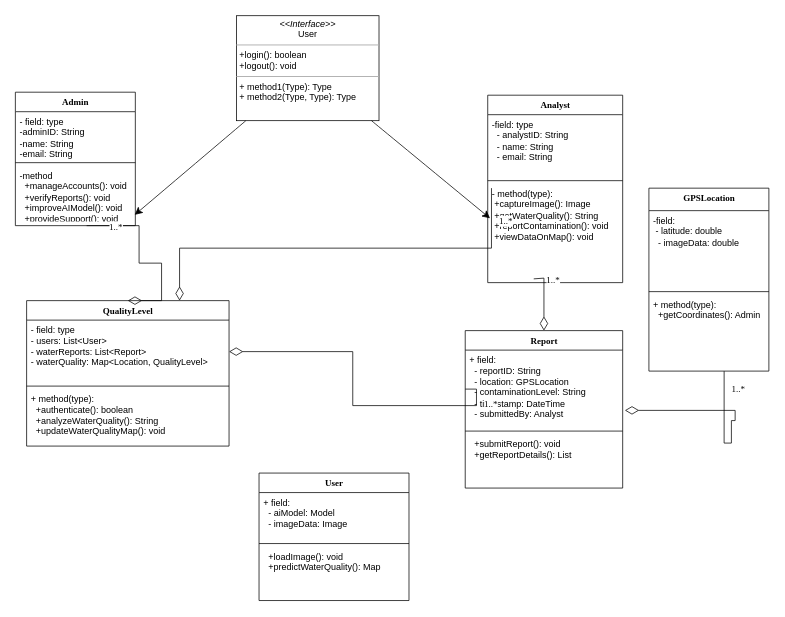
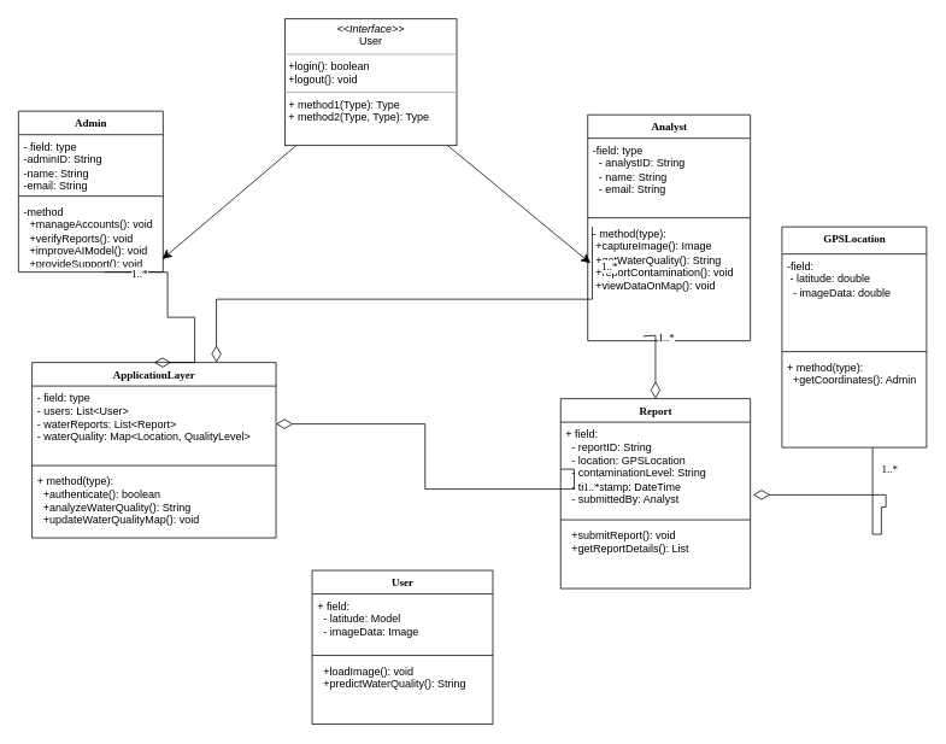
  <mxCell id="0" />
  <mxCell id="1" parent="0" />
- <mxCell id="2" value="QualityLevel" style="swimlane;html=1;fontStyle=1;align=center;verticalAlign=top;childLayout=stackLayout;horizontal=1;startSize=26;horizontalStack=0;resizeParent=1;resizeLast=0;collapsible=1;marginBottom=0;swimlaneFillColor=#ffffff;rounded=0;shadow=0;comic=0;labelBackgroundColor=none;strokeWidth=1;fillColor=none;fontFamily=Verdana;fontSize=12" parent="1" vertex="1"><mxGeometry x="35" y="400" width="270" height="194" as="geometry" /></mxCell>
+ <mxCell id="2" value="ApplicationLayer" style="swimlane;html=1;fontStyle=1;align=center;verticalAlign=top;childLayout=stackLayout;horizontal=1;startSize=26;horizontalStack=0;resizeParent=1;resizeLast=0;collapsible=1;marginBottom=0;swimlaneFillColor=#ffffff;rounded=0;shadow=0;comic=0;labelBackgroundColor=none;strokeWidth=1;fillColor=none;fontFamily=Verdana;fontSize=12" parent="1" vertex="1"><mxGeometry x="35" y="400" width="270" height="194" as="geometry" /></mxCell>
  <mxCell id="3" value="- field: type&lt;div&gt;&lt;div&gt;- users: List&amp;lt;User&amp;gt;&amp;nbsp;&amp;nbsp;&lt;/div&gt;&lt;div&gt;- waterReports: List&amp;lt;Report&amp;gt;&amp;nbsp;&amp;nbsp;&lt;/div&gt;&lt;div&gt;- waterQuality: Map&amp;lt;Location, QualityLevel&amp;gt;&amp;nbsp;&amp;nbsp;&lt;/div&gt;&lt;/div&gt;&lt;div&gt;&lt;br&gt;&lt;/div&gt;" style="text;html=1;strokeColor=none;fillColor=none;align=left;verticalAlign=top;spacingLeft=4;spacingRight=4;whiteSpace=wrap;overflow=hidden;rotatable=0;points=[[0,0.5],[1,0.5]];portConstraint=eastwest;" parent="2" vertex="1"><mxGeometry y="26" width="270" height="84" as="geometry" /></mxCell>
  <mxCell id="4" value="" style="line;html=1;strokeWidth=1;fillColor=none;align=left;verticalAlign=middle;spacingTop=-1;spacingLeft=3;spacingRight=3;rotatable=0;labelPosition=right;points=[];portConstraint=eastwest;" parent="2" vertex="1"><mxGeometry y="110" width="270" height="8" as="geometry" /></mxCell>
  <mxCell id="5" value="+ method(type):&amp;nbsp;&lt;div&gt;&lt;div&gt;&amp;nbsp; +authenticate(): boolean&amp;nbsp;&amp;nbsp;&lt;/div&gt;&lt;div&gt;&amp;nbsp; +analyzeWaterQuality(): String&amp;nbsp;&amp;nbsp;&lt;/div&gt;&lt;div&gt;&amp;nbsp; +updateWaterQualityMap(): void&amp;nbsp;&amp;nbsp;&lt;/div&gt;&lt;/div&gt;" style="text;html=1;strokeColor=none;fillColor=none;align=left;verticalAlign=top;spacingLeft=4;spacingRight=4;whiteSpace=wrap;overflow=hidden;rotatable=0;points=[[0,0.5],[1,0.5]];portConstraint=eastwest;" parent="2" vertex="1"><mxGeometry y="118" width="270" height="72" as="geometry" /></mxCell>
  <mxCell id="6" value="Admin" style="swimlane;html=1;fontStyle=1;align=center;verticalAlign=top;childLayout=stackLayout;horizontal=1;startSize=26;horizontalStack=0;resizeParent=1;resizeLast=0;collapsible=1;marginBottom=0;swimlaneFillColor=#ffffff;rounded=0;shadow=0;comic=0;labelBackgroundColor=none;strokeWidth=1;fillColor=none;fontFamily=Verdana;fontSize=12" parent="1" vertex="1"><mxGeometry x="20" y="122" width="160" height="178" as="geometry" /></mxCell>
  <mxCell id="7" value="- field: type&lt;div&gt;-adminID: String&lt;/div&gt;&lt;div&gt;&lt;div&gt;-name: String&amp;nbsp;&amp;nbsp;&lt;/div&gt;&lt;div&gt;-email: String&lt;/div&gt;&lt;/div&gt;" style="text;html=1;strokeColor=none;fillColor=none;align=left;verticalAlign=top;spacingLeft=4;spacingRight=4;whiteSpace=wrap;overflow=hidden;rotatable=0;points=[[0,0.5],[1,0.5]];portConstraint=eastwest;" parent="6" vertex="1"><mxGeometry y="26" width="160" height="64" as="geometry" /></mxCell>
  <mxCell id="8" value="" style="line;html=1;strokeWidth=1;fillColor=none;align=left;verticalAlign=middle;spacingTop=-1;spacingLeft=3;spacingRight=3;rotatable=0;labelPosition=right;points=[];portConstraint=eastwest;" parent="6" vertex="1"><mxGeometry y="90" width="160" height="8" as="geometry" /></mxCell>
  <mxCell id="9" value="&lt;div&gt;-method&lt;/div&gt;&lt;div&gt;&amp;nbsp; +manageAccounts(): void&amp;nbsp;&amp;nbsp;&lt;/div&gt;&lt;div&gt;&amp;nbsp; +verifyReports(): void&amp;nbsp;&amp;nbsp;&lt;/div&gt;&lt;div&gt;&amp;nbsp; +improveAIModel(): void&amp;nbsp;&amp;nbsp;&lt;/div&gt;&lt;div&gt;&amp;nbsp; +provideSupport(): void&amp;nbsp;&amp;nbsp;&lt;/div&gt;" style="text;html=1;strokeColor=none;fillColor=none;align=left;verticalAlign=top;spacingLeft=4;spacingRight=4;whiteSpace=wrap;overflow=hidden;rotatable=0;points=[[0,0.5],[1,0.5]];portConstraint=eastwest;" parent="6" vertex="1"><mxGeometry y="98" width="160" height="72" as="geometry" /></mxCell>
  <mxCell id="10" value="Analyst" style="swimlane;html=1;fontStyle=1;align=center;verticalAlign=top;childLayout=stackLayout;horizontal=1;startSize=26;horizontalStack=0;resizeParent=1;resizeLast=0;collapsible=1;marginBottom=0;swimlaneFillColor=#ffffff;rounded=0;shadow=0;comic=0;labelBackgroundColor=none;strokeWidth=1;fillColor=none;fontFamily=Verdana;fontSize=12" parent="1" vertex="1"><mxGeometry x="650" y="126" width="180" height="250" as="geometry" /></mxCell>
  <mxCell id="11" value="-field: type&lt;div&gt;&lt;div&gt;&amp;nbsp; - analystID: String&amp;nbsp;&amp;nbsp;&lt;/div&gt;&lt;div&gt;&amp;nbsp; - name: String&amp;nbsp;&amp;nbsp;&lt;/div&gt;&lt;div&gt;&amp;nbsp; - email: String&lt;/div&gt;&lt;/div&gt;" style="text;html=1;strokeColor=none;fillColor=none;align=left;verticalAlign=top;spacingLeft=4;spacingRight=4;whiteSpace=wrap;overflow=hidden;rotatable=0;points=[[0,0.5],[1,0.5]];portConstraint=eastwest;" parent="10" vertex="1"><mxGeometry y="26" width="180" height="84" as="geometry" /></mxCell>
  <mxCell id="12" value="" style="line;html=1;strokeWidth=1;fillColor=none;align=left;verticalAlign=middle;spacingTop=-1;spacingLeft=3;spacingRight=3;rotatable=0;labelPosition=right;points=[];portConstraint=eastwest;" parent="10" vertex="1"><mxGeometry y="110" width="180" height="8" as="geometry" /></mxCell>
  <mxCell id="13" value="- method(type):&amp;nbsp;&lt;div&gt;&lt;div&gt;&amp;nbsp;+captureImage(): Image&amp;nbsp;&amp;nbsp;&lt;/div&gt;&lt;div&gt;&amp;nbsp;+getWaterQuality(): String&amp;nbsp;&amp;nbsp;&lt;/div&gt;&lt;div&gt;&amp;nbsp;+reportContamination(): void&amp;nbsp;&amp;nbsp;&lt;/div&gt;&lt;div&gt;&amp;nbsp;+viewDataOnMap(): void&amp;nbsp;&lt;/div&gt;&lt;/div&gt;" style="text;html=1;strokeColor=none;fillColor=none;align=left;verticalAlign=top;spacingLeft=4;spacingRight=4;whiteSpace=wrap;overflow=hidden;rotatable=0;points=[[0,0.5],[1,0.5]];portConstraint=eastwest;" parent="10" vertex="1"><mxGeometry y="118" width="180" height="132" as="geometry" /></mxCell>
  <mxCell id="14" style="edgeStyle=orthogonalEdgeStyle;rounded=0;html=1;labelBackgroundColor=none;startArrow=none;startFill=0;startSize=8;endArrow=diamondThin;endFill=0;endSize=16;fontFamily=Verdana;fontSize=12;exitX=0.341;exitY=0.962;exitDx=0;exitDy=0;exitPerimeter=0;" parent="1" source="13" target="16" edge="1"><mxGeometry relative="1" as="geometry"><Array as="points"><mxPoint x="725" y="370" /></Array></mxGeometry></mxCell>
  <mxCell id="15" value="1..*" style="text;html=1;resizable=0;points=[];align=center;verticalAlign=middle;labelBackgroundColor=#ffffff;fontSize=12;fontFamily=Verdana" parent="14" vertex="1" connectable="0"><mxGeometry x="-0.847" y="-1" relative="1" as="geometry"><mxPoint x="19" y="1" as="offset" /></mxGeometry></mxCell>
  <mxCell id="16" value="Report" style="swimlane;html=1;fontStyle=1;align=center;verticalAlign=top;childLayout=stackLayout;horizontal=1;startSize=26;horizontalStack=0;resizeParent=1;resizeLast=0;collapsible=1;marginBottom=0;swimlaneFillColor=#ffffff;rounded=0;shadow=0;comic=0;labelBackgroundColor=none;strokeWidth=1;fillColor=none;fontFamily=Verdana;fontSize=12" parent="1" vertex="1"><mxGeometry x="620" y="440" width="210" height="210" as="geometry" /></mxCell>
  <mxCell id="17" value="+ field:&amp;nbsp;&lt;div&gt;&lt;div&gt;&amp;nbsp; - reportID: String&amp;nbsp;&amp;nbsp;&lt;/div&gt;&lt;div&gt;&amp;nbsp; - location: GPSLocation&amp;nbsp;&amp;nbsp;&lt;/div&gt;&lt;div&gt;&amp;nbsp; - contaminationLevel: String&amp;nbsp;&amp;nbsp;&lt;/div&gt;&lt;div&gt;&amp;nbsp; - timestamp: DateTime&amp;nbsp;&amp;nbsp;&lt;/div&gt;&lt;div&gt;&amp;nbsp; - submittedBy: Analyst&amp;nbsp;&lt;/div&gt;&lt;/div&gt;" style="text;html=1;strokeColor=none;fillColor=none;align=left;verticalAlign=top;spacingLeft=4;spacingRight=4;whiteSpace=wrap;overflow=hidden;rotatable=0;points=[[0,0.5],[1,0.5]];portConstraint=eastwest;" parent="16" vertex="1"><mxGeometry y="26" width="210" height="104" as="geometry" /></mxCell>
  <mxCell id="18" value="" style="line;html=1;strokeWidth=1;fillColor=none;align=left;verticalAlign=middle;spacingTop=-1;spacingLeft=3;spacingRight=3;rotatable=0;labelPosition=right;points=[];portConstraint=eastwest;" parent="16" vertex="1"><mxGeometry y="130" width="210" height="8" as="geometry" /></mxCell>
  <mxCell id="19" value="&lt;div&gt;&amp;nbsp; +submitReport(): void&amp;nbsp;&amp;nbsp;&lt;/div&gt;&lt;div&gt;&amp;nbsp; +getReportDetails(): List&amp;nbsp;&lt;/div&gt;" style="text;html=1;strokeColor=none;fillColor=none;align=left;verticalAlign=top;spacingLeft=4;spacingRight=4;whiteSpace=wrap;overflow=hidden;rotatable=0;points=[[0,0.5],[1,0.5]];portConstraint=eastwest;" parent="16" vertex="1"><mxGeometry y="138" width="210" height="72" as="geometry" /></mxCell>
  <mxCell id="20" value="GPSLocation" style="swimlane;html=1;fontStyle=1;align=center;verticalAlign=top;childLayout=stackLayout;horizontal=1;startSize=30;horizontalStack=0;resizeParent=1;resizeLast=0;collapsible=1;marginBottom=0;swimlaneFillColor=#ffffff;rounded=0;shadow=0;comic=0;labelBackgroundColor=none;strokeWidth=1;fillColor=none;fontFamily=Verdana;fontSize=12" parent="1" vertex="1"><mxGeometry x="865" y="250" width="160" height="244" as="geometry" /></mxCell>
  <mxCell id="21" value="-field:&amp;nbsp;&lt;div&gt;&lt;div&gt;&amp;nbsp;- latitude: double&amp;nbsp;&amp;nbsp;&lt;/div&gt;&lt;div&gt;&amp;nbsp; - imageData: double&amp;nbsp;&amp;nbsp;&lt;/div&gt;&lt;/div&gt;" style="text;html=1;strokeColor=none;fillColor=none;align=left;verticalAlign=top;spacingLeft=4;spacingRight=4;whiteSpace=wrap;overflow=hidden;rotatable=0;points=[[0,0.5],[1,0.5]];portConstraint=eastwest;" parent="20" vertex="1"><mxGeometry y="30" width="160" height="104" as="geometry" /></mxCell>
  <mxCell id="22" value="" style="line;html=1;strokeWidth=1;fillColor=none;align=left;verticalAlign=middle;spacingTop=-1;spacingLeft=3;spacingRight=3;rotatable=0;labelPosition=right;points=[];portConstraint=eastwest;" parent="20" vertex="1"><mxGeometry y="134" width="160" height="8" as="geometry" /></mxCell>
  <mxCell id="23" value="+ method(type):&lt;div&gt;&amp;nbsp; +getCoordinates(): Admin&amp;nbsp;&lt;/div&gt;" style="text;html=1;strokeColor=none;fillColor=none;align=left;verticalAlign=top;spacingLeft=4;spacingRight=4;whiteSpace=wrap;overflow=hidden;rotatable=0;points=[[0,0.5],[1,0.5]];portConstraint=eastwest;" parent="20" vertex="1"><mxGeometry y="142" width="160" height="102" as="geometry" /></mxCell>
  <mxCell id="24" value="User" style="swimlane;html=1;fontStyle=1;align=center;verticalAlign=top;childLayout=stackLayout;horizontal=1;startSize=26;horizontalStack=0;resizeParent=1;resizeLast=0;collapsible=1;marginBottom=0;swimlaneFillColor=#ffffff;rounded=0;shadow=0;comic=0;labelBackgroundColor=none;strokeWidth=1;fillColor=none;fontFamily=Verdana;fontSize=12" parent="1" vertex="1"><mxGeometry x="345" y="630" width="200" height="170" as="geometry" /></mxCell>
- <mxCell id="25" value="+ field:&amp;nbsp;&lt;div&gt;&lt;div&gt;&amp;nbsp; - aiModel: Model&amp;nbsp;&amp;nbsp;&lt;/div&gt;&lt;div&gt;&amp;nbsp; - imageData: Image&amp;nbsp;&lt;/div&gt;&lt;/div&gt;" style="text;html=1;strokeColor=none;fillColor=none;align=left;verticalAlign=top;spacingLeft=4;spacingRight=4;whiteSpace=wrap;overflow=hidden;rotatable=0;points=[[0,0.5],[1,0.5]];portConstraint=eastwest;" parent="24" vertex="1"><mxGeometry y="26" width="200" height="64" as="geometry" /></mxCell>
+ <mxCell id="25" value="+ field:&amp;nbsp;&lt;div&gt;&lt;div&gt;&amp;nbsp; - latitude: Model&amp;nbsp;&amp;nbsp;&lt;/div&gt;&lt;div&gt;&amp;nbsp; - imageData: Image&amp;nbsp;&lt;/div&gt;&lt;/div&gt;" style="text;html=1;strokeColor=none;fillColor=none;align=left;verticalAlign=top;spacingLeft=4;spacingRight=4;whiteSpace=wrap;overflow=hidden;rotatable=0;points=[[0,0.5],[1,0.5]];portConstraint=eastwest;" parent="24" vertex="1"><mxGeometry y="26" width="200" height="64" as="geometry" /></mxCell>
  <mxCell id="26" value="" style="line;html=1;strokeWidth=1;fillColor=none;align=left;verticalAlign=middle;spacingTop=-1;spacingLeft=3;spacingRight=3;rotatable=0;labelPosition=right;points=[];portConstraint=eastwest;" parent="24" vertex="1"><mxGeometry y="90" width="200" height="8" as="geometry" /></mxCell>
- <mxCell id="27" value="&lt;div&gt;&amp;nbsp; +loadImage(): void&amp;nbsp;&amp;nbsp;&lt;/div&gt;&lt;div&gt;&amp;nbsp; +predictWaterQuality(): Map&amp;nbsp;&amp;nbsp;&lt;/div&gt;" style="text;html=1;strokeColor=none;fillColor=none;align=left;verticalAlign=top;spacingLeft=4;spacingRight=4;whiteSpace=wrap;overflow=hidden;rotatable=0;points=[[0,0.5],[1,0.5]];portConstraint=eastwest;" parent="24" vertex="1"><mxGeometry y="98" width="200" height="66" as="geometry" /></mxCell>
+ <mxCell id="27" value="&lt;div&gt;&amp;nbsp; +loadImage(): void&amp;nbsp;&amp;nbsp;&lt;/div&gt;&lt;div&gt;&amp;nbsp; +predictWaterQuality(): String&amp;nbsp;&amp;nbsp;&lt;/div&gt;" style="text;html=1;strokeColor=none;fillColor=none;align=left;verticalAlign=top;spacingLeft=4;spacingRight=4;whiteSpace=wrap;overflow=hidden;rotatable=0;points=[[0,0.5],[1,0.5]];portConstraint=eastwest;" parent="24" vertex="1"><mxGeometry y="98" width="200" height="66" as="geometry" /></mxCell>
  <mxCell id="28" value="&lt;p style=&quot;margin:0px;margin-top:4px;text-align:center;&quot;&gt;&lt;i&gt;&amp;lt;&amp;lt;Interface&amp;gt;&amp;gt;&lt;/i&gt;&lt;br&gt;User&lt;/p&gt;&lt;hr size=&quot;1&quot;&gt;&lt;p style=&quot;margin:0px;margin-left:4px;&quot;&gt;+login(): boolean&amp;nbsp;&amp;nbsp;&lt;/p&gt;&lt;p style=&quot;margin:0px;margin-left:4px;&quot;&gt;+logout(): void&amp;nbsp;&amp;nbsp;&lt;/p&gt;&lt;hr size=&quot;1&quot;&gt;&lt;p style=&quot;margin:0px;margin-left:4px;&quot;&gt;+ method1(Type): Type&lt;br&gt;+ method2(Type, Type): Type&lt;/p&gt;" style="verticalAlign=top;align=left;overflow=fill;fontSize=12;fontFamily=Helvetica;html=1;rounded=0;shadow=0;comic=0;labelBackgroundColor=none;strokeWidth=1" parent="1" vertex="1"><mxGeometry x="315" y="20" width="190" height="140" as="geometry" /></mxCell>
  <mxCell id="29" style="edgeStyle=none;curved=1;rounded=0;orthogonalLoop=1;jettySize=auto;html=1;entryX=0.995;entryY=0.911;entryDx=0;entryDy=0;entryPerimeter=0;fontSize=12;startSize=8;endSize=8;" parent="1" source="28" target="9" edge="1"><mxGeometry relative="1" as="geometry" /></mxCell>
  <mxCell id="30" style="edgeStyle=none;curved=1;rounded=0;orthogonalLoop=1;jettySize=auto;html=1;entryX=0.017;entryY=0.35;entryDx=0;entryDy=0;entryPerimeter=0;fontSize=12;startSize=8;endSize=8;" parent="1" source="28" target="13" edge="1"><mxGeometry relative="1" as="geometry" /></mxCell>
  <mxCell id="31" style="edgeStyle=orthogonalEdgeStyle;rounded=0;html=1;labelBackgroundColor=none;startArrow=none;startFill=0;startSize=8;endArrow=diamondThin;endFill=0;endSize=16;fontFamily=Verdana;fontSize=12;exitX=0;exitY=0.5;exitDx=0;exitDy=0;entryX=1;entryY=0.5;entryDx=0;entryDy=0;" parent="1" source="17" target="3" edge="1"><mxGeometry relative="1" as="geometry"><mxPoint x="325" y="529" as="sourcePoint" /><mxPoint x="555" y="480" as="targetPoint" /><Array as="points"><mxPoint x="635" y="540" /><mxPoint x="470" y="540" /><mxPoint x="470" y="468" /></Array></mxGeometry></mxCell>
  <mxCell id="32" value="1..*" style="text;html=1;resizable=0;points=[];align=center;verticalAlign=middle;labelBackgroundColor=#ffffff;fontSize=12;fontFamily=Verdana" parent="31" vertex="1" connectable="0"><mxGeometry x="-0.847" y="-1" relative="1" as="geometry"><mxPoint x="19" y="1" as="offset" /></mxGeometry></mxCell>
  <mxCell id="33" style="edgeStyle=orthogonalEdgeStyle;rounded=0;html=1;labelBackgroundColor=none;startArrow=none;startFill=0;startSize=8;endArrow=diamondThin;endFill=0;endSize=16;fontFamily=Verdana;fontSize=12;exitX=0.627;exitY=1.001;exitDx=0;exitDy=0;entryX=1.014;entryY=0.773;entryDx=0;entryDy=0;entryPerimeter=0;exitPerimeter=0;" parent="1" source="23" target="17" edge="1"><mxGeometry relative="1" as="geometry"><mxPoint x="1130" y="607.92" as="sourcePoint" /><mxPoint x="815" y="557.92" as="targetPoint" /><Array as="points"><mxPoint x="965" y="590" /><mxPoint x="975" y="590" /><mxPoint x="975" y="560" /><mxPoint x="980" y="560" /><mxPoint x="980" y="546" /></Array></mxGeometry></mxCell>
  <mxCell id="34" value="1..*" style="text;html=1;resizable=0;points=[];align=center;verticalAlign=middle;labelBackgroundColor=#ffffff;fontSize=12;fontFamily=Verdana" parent="33" vertex="1" connectable="0"><mxGeometry x="-0.847" y="-1" relative="1" as="geometry"><mxPoint x="19" y="1" as="offset" /></mxGeometry></mxCell>
  <mxCell id="35" style="edgeStyle=orthogonalEdgeStyle;rounded=0;html=1;labelBackgroundColor=none;startArrow=none;startFill=0;startSize=8;endArrow=diamondThin;endFill=0;endSize=16;fontFamily=Verdana;fontSize=12;exitX=0.594;exitY=1.111;exitDx=0;exitDy=0;entryX=0.5;entryY=0;entryDx=0;entryDy=0;exitPerimeter=0;" parent="1" source="9" target="2" edge="1"><mxGeometry relative="1" as="geometry"><mxPoint x="490" y="400" as="sourcePoint" /><mxPoint x="175" y="350" as="targetPoint" /><Array as="points"><mxPoint x="185" y="300" /><mxPoint x="185" y="350" /><mxPoint x="215" y="350" /><mxPoint x="215" y="400" /></Array></mxGeometry></mxCell>
  <mxCell id="36" value="1..*" style="text;html=1;resizable=0;points=[];align=center;verticalAlign=middle;labelBackgroundColor=#ffffff;fontSize=12;fontFamily=Verdana" parent="35" vertex="1" connectable="0"><mxGeometry x="-0.847" y="-1" relative="1" as="geometry"><mxPoint x="19" y="1" as="offset" /></mxGeometry></mxCell>
  <mxCell id="37" style="edgeStyle=orthogonalEdgeStyle;rounded=0;html=1;labelBackgroundColor=none;startArrow=none;startFill=0;startSize=8;endArrow=diamondThin;endFill=0;endSize=16;fontFamily=Verdana;fontSize=12;exitX=0.028;exitY=0.045;exitDx=0;exitDy=0;exitPerimeter=0;" parent="1" source="13" edge="1"><mxGeometry relative="1" as="geometry"><mxPoint x="225" y="331" as="sourcePoint" /><mxPoint x="239" y="400" as="targetPoint" /><Array as="points"><mxPoint x="655" y="330" /><mxPoint x="239" y="330" /></Array></mxGeometry></mxCell>
  <mxCell id="38" value="1..*" style="text;html=1;resizable=0;points=[];align=center;verticalAlign=middle;labelBackgroundColor=#ffffff;fontSize=12;fontFamily=Verdana" parent="37" vertex="1" connectable="0"><mxGeometry x="-0.847" y="-1" relative="1" as="geometry"><mxPoint x="19" y="1" as="offset" /></mxGeometry></mxCell>
